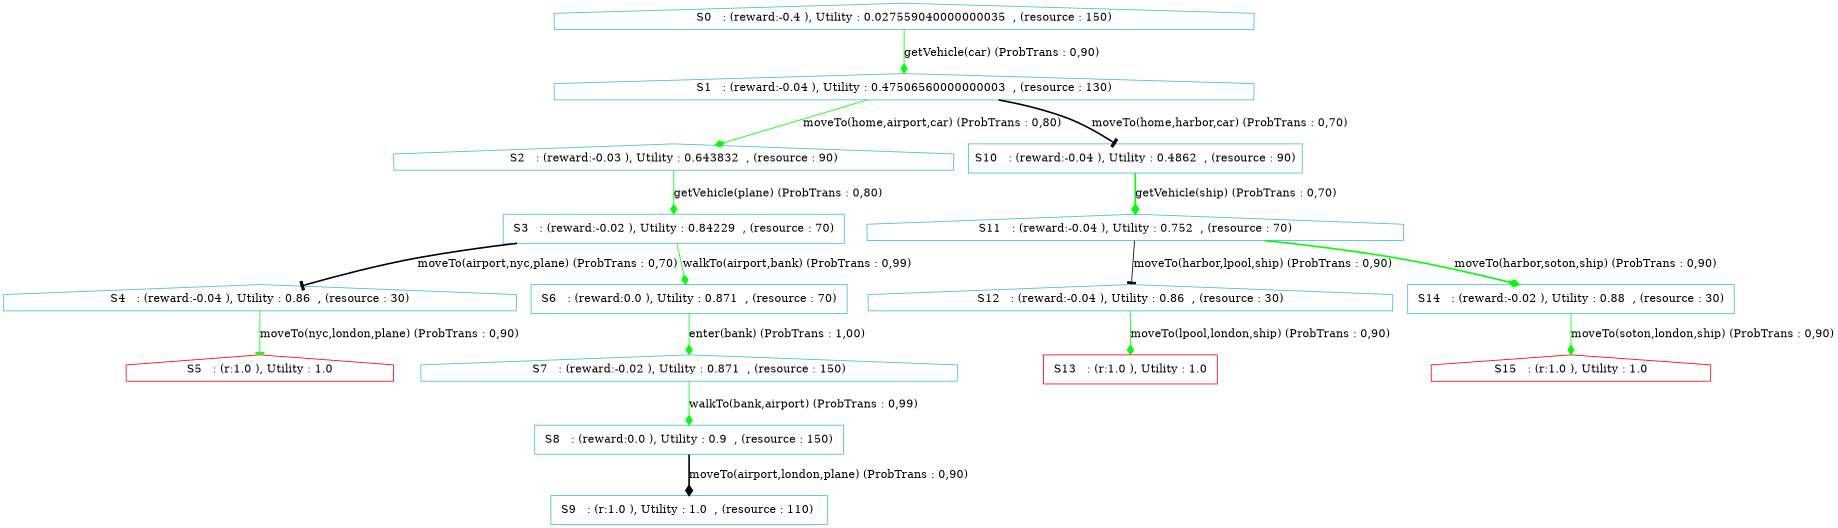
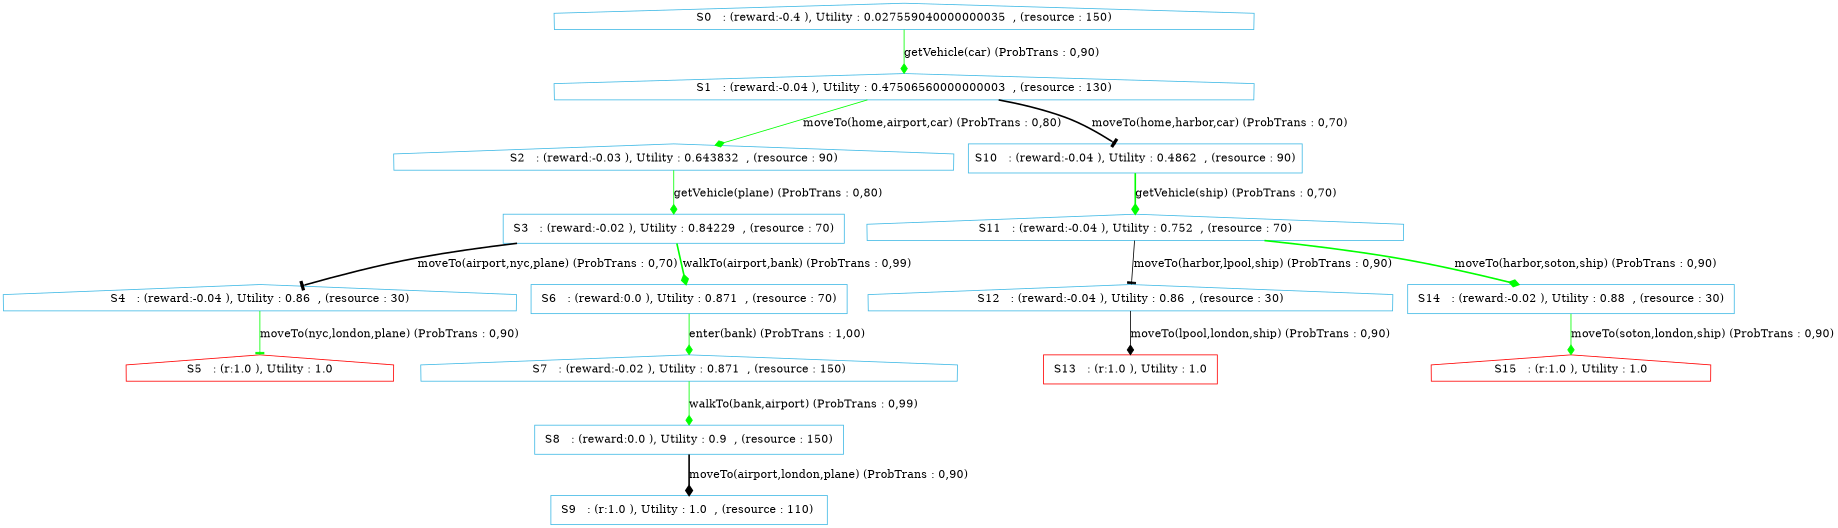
  digraph {
    node [color="#40b9e5" shape=house]
    edge [arrowhead=diamond color=green style=solid]
    n1 [color=red label=" S5   : (r:1.0 ), Utility : 1.0 "]
    n2 [label=" S9   : (r:1.0 ), Utility : 1.0  , (resource : 110)  " shape=box]
    n3 [color=red label=" S13   : (r:1.0 ), Utility : 1.0 " shape=box]
    n4 [color=red label=" S15   : (r:1.0 ), Utility : 1.0 "]
    n5 [label=" S0   : (reward:-0.4 ), Utility : 0.027559040000000035  , (resource : 150) "]
    n6 [label=" S1   : (reward:-0.04 ), Utility : 0.47506560000000003  , (resource : 130) "]
    n7 [label=" S2   : (reward:-0.03 ), Utility : 0.643832  , (resource : 90) "]
    n8 [label="S10   : (reward:-0.04 ), Utility : 0.4862  , (resource : 90)" shape=box]
    n9 [label=" S3   : (reward:-0.02 ), Utility : 0.84229  , (resource : 70) " shape=box]
    n10 [label=" S11   : (reward:-0.04 ), Utility : 0.752  , (resource : 70) "]
    n11 [label=" S4   : (reward:-0.04 ), Utility : 0.86  , (resource : 30) "]
    n12 [label=" S6   : (reward:0.0 ), Utility : 0.871  , (resource : 70) " shape=box]
    n13 [label=" S7   : (reward:-0.02 ), Utility : 0.871  , (resource : 150) "]
    n14 [label=" S8   : (reward:0.0 ), Utility : 0.9  , (resource : 150) " shape=box]
    n15 [label=" S12   : (reward:-0.04 ), Utility : 0.86  , (resource : 30) "]
    n16 [label=" S14   : (reward:-0.02 ), Utility : 0.88  , (resource : 30) " shape=box]
    n5 -> n6 [label="getVehicle(car) (ProbTrans : 0,90)"]
    n6 -> n7 [label="moveTo(home,airport,car) (ProbTrans : 0,80)"]
    n6 -> n8 [arrowhead=tee label="moveTo(home,harbor,car) (ProbTrans : 0,70)" style=bold color=""]
    n7 -> n9 [label="getVehicle(plane) (ProbTrans : 0,80)"]
    n8 -> n10 [label="getVehicle(ship) (ProbTrans : 0,70)" style=bold]
    n9 -> n11 [arrowhead=tee label="moveTo(airport,nyc,plane) (ProbTrans : 0,70)" style=bold color=""]
-   n9 -> n12 [label="walkTo(airport,bank) (ProbTrans : 0,99)"]
+   n9 -> n12 [label="walkTo(airport,bank) (ProbTrans : 0,99)" style=bold]
    n10 -> n15 [arrowhead=tee label="moveTo(harbor,lpool,ship) (ProbTrans : 0,90)" color=""]
    n10 -> n16 [label="moveTo(harbor,soton,ship) (ProbTrans : 0,90)" style=bold]
    n11 -> n1 [arrowhead=tee label="moveTo(nyc,london,plane) (ProbTrans : 0,90)"]
    n12 -> n13 [label="enter(bank) (ProbTrans : 1,00)"]
    n13 -> n14 [label="walkTo(bank,airport) (ProbTrans : 0,99)"]
    n14 -> n2 [color=black label="moveTo(airport,london,plane) (ProbTrans : 0,90)" style=bold]
-   n15 -> n3 [label="moveTo(lpool,london,ship) (ProbTrans : 0,90)"]
+   n15 -> n3 [color=black label="moveTo(lpool,london,ship) (ProbTrans : 0,90)"]
    n16 -> n4 [label="moveTo(soton,london,ship) (ProbTrans : 0,90)"]
  }
